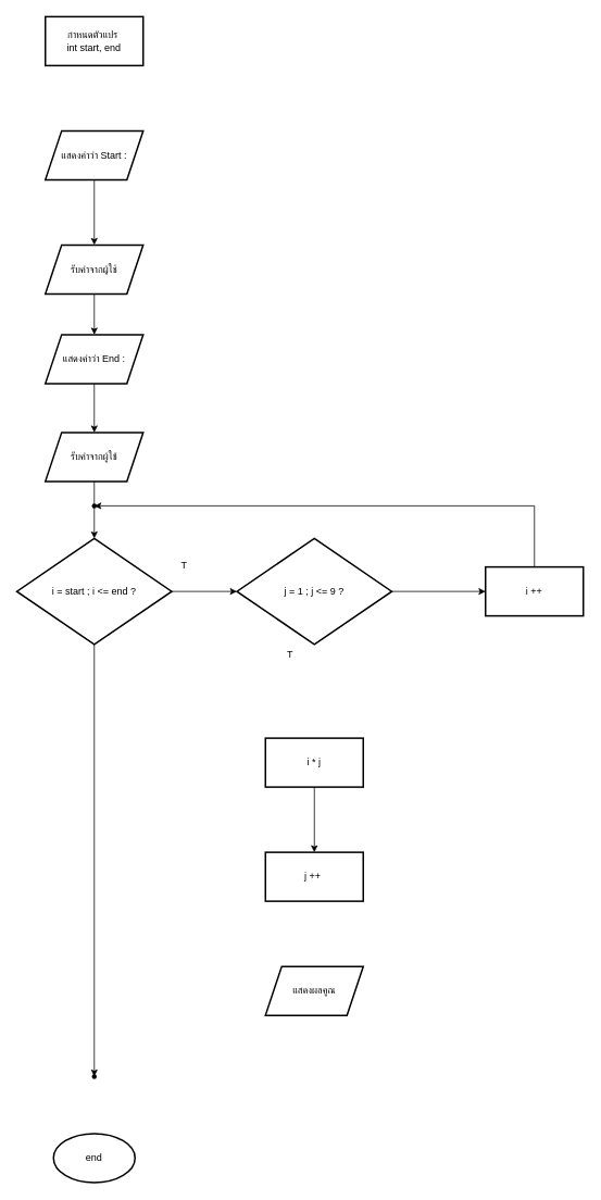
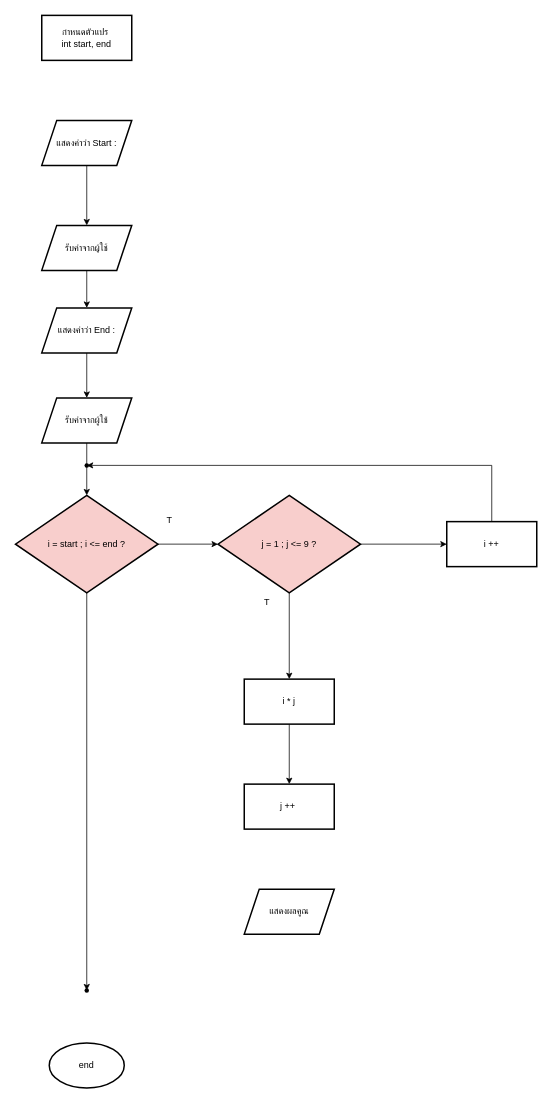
  <mxCell id="0" />
  <mxCell id="1" parent="0" />
  <mxCell id="2" value="กำหนดตัวแปร&amp;nbsp;&lt;div&gt;int start, end&lt;/div&gt;" style="whiteSpace=wrap;html=1;strokeWidth=2;" vertex="1" parent="1"><mxGeometry x="55" y="20" width="120" height="60" as="geometry" /></mxCell>
  <mxCell id="3" value="" style="edgeStyle=orthogonalEdgeStyle;rounded=0;orthogonalLoop=1;jettySize=auto;html=1;" edge="1" parent="1" source="4" target="6"><mxGeometry relative="1" as="geometry" /></mxCell>
  <mxCell id="4" value="แสดงคำว่า Start :" style="shape=parallelogram;perimeter=parallelogramPerimeter;whiteSpace=wrap;html=1;fixedSize=1;strokeWidth=2;" vertex="1" parent="1"><mxGeometry x="55" y="160" width="120" height="60" as="geometry" /></mxCell>
  <mxCell id="5" value="" style="edgeStyle=orthogonalEdgeStyle;rounded=0;orthogonalLoop=1;jettySize=auto;html=1;" edge="1" parent="1" source="6" target="8"><mxGeometry relative="1" as="geometry" /></mxCell>
  <mxCell id="6" value="รับค่าจากผู้ใช้" style="shape=parallelogram;perimeter=parallelogramPerimeter;whiteSpace=wrap;html=1;fixedSize=1;strokeWidth=2;" vertex="1" parent="1"><mxGeometry x="55" y="300" width="120" height="60" as="geometry" /></mxCell>
  <mxCell id="7" value="" style="edgeStyle=orthogonalEdgeStyle;rounded=0;orthogonalLoop=1;jettySize=auto;html=1;" edge="1" parent="1" source="8" target="10"><mxGeometry relative="1" as="geometry" /></mxCell>
  <mxCell id="8" value="แสดงคำว่า End :" style="shape=parallelogram;perimeter=parallelogramPerimeter;whiteSpace=wrap;html=1;fixedSize=1;strokeWidth=2;" vertex="1" parent="1"><mxGeometry x="55" y="410" width="120" height="60" as="geometry" /></mxCell>
  <mxCell id="9" value="" style="edgeStyle=orthogonalEdgeStyle;rounded=0;orthogonalLoop=1;jettySize=auto;html=1;" edge="1" parent="1" source="10" target="13"><mxGeometry relative="1" as="geometry" /></mxCell>
  <mxCell id="10" value="รับค่าจากผู้ใช้" style="shape=parallelogram;perimeter=parallelogramPerimeter;whiteSpace=wrap;html=1;fixedSize=1;strokeWidth=2;" vertex="1" parent="1"><mxGeometry x="55" y="530" width="120" height="60" as="geometry" /></mxCell>
  <mxCell id="11" value="" style="edgeStyle=orthogonalEdgeStyle;rounded=0;orthogonalLoop=1;jettySize=auto;html=1;" edge="1" parent="1" source="13" target="16"><mxGeometry relative="1" as="geometry" /></mxCell>
  <mxCell id="12" style="edgeStyle=orthogonalEdgeStyle;rounded=0;orthogonalLoop=1;jettySize=auto;html=1;exitX=0.5;exitY=1;exitDx=0;exitDy=0;" edge="1" parent="1" source="13" target="27"><mxGeometry relative="1" as="geometry" /></mxCell>
- <mxCell id="13" value="i = start ; i &amp;lt;= end ?" style="rhombus;whiteSpace=wrap;html=1;strokeWidth=2;" vertex="1" parent="1"><mxGeometry x="20" y="660" width="190" height="130" as="geometry" /></mxCell>
+ <mxCell id="13" value="i = start ; i &amp;lt;= end ?" style="rhombus;whiteSpace=wrap;html=1;strokeWidth=2;fillColor=#f8cecc;" vertex="1" parent="1"><mxGeometry x="20" y="660" width="190" height="130" as="geometry" /></mxCell>
+ <mxCell id="14" value="" style="edgeStyle=orthogonalEdgeStyle;rounded=0;orthogonalLoop=1;jettySize=auto;html=1;" edge="1" parent="1" source="16" target="19"><mxGeometry relative="1" as="geometry" /></mxCell>
  <mxCell id="15" value="" style="edgeStyle=orthogonalEdgeStyle;rounded=0;orthogonalLoop=1;jettySize=auto;html=1;" edge="1" parent="1" source="16" target="22"><mxGeometry relative="1" as="geometry" /></mxCell>
- <mxCell id="16" value="j = 1 ; j &amp;lt;= 9 ?" style="rhombus;whiteSpace=wrap;html=1;strokeWidth=2;" vertex="1" parent="1"><mxGeometry x="290" y="660" width="190" height="130" as="geometry" /></mxCell>
+ <mxCell id="16" value="j = 1 ; j &amp;lt;= 9 ?" style="rhombus;whiteSpace=wrap;html=1;strokeWidth=2;fillColor=#f8cecc;" vertex="1" parent="1"><mxGeometry x="290" y="660" width="190" height="130" as="geometry" /></mxCell>
  <mxCell id="17" value="T" style="text;html=1;align=center;verticalAlign=middle;resizable=0;points=[];autosize=1;strokeColor=none;fillColor=none;" vertex="1" parent="1"><mxGeometry x="210" y="678" width="30" height="30" as="geometry" /></mxCell>
  <mxCell id="18" value="" style="edgeStyle=orthogonalEdgeStyle;rounded=0;orthogonalLoop=1;jettySize=auto;html=1;" edge="1" parent="1" source="19" target="20"><mxGeometry relative="1" as="geometry" /></mxCell>
  <mxCell id="19" value="i * j" style="whiteSpace=wrap;html=1;strokeWidth=2;" vertex="1" parent="1"><mxGeometry x="325" y="905" width="120" height="60" as="geometry" /></mxCell>
  <mxCell id="20" value="j ++&amp;nbsp;" style="whiteSpace=wrap;html=1;strokeWidth=2;" vertex="1" parent="1"><mxGeometry x="325" y="1045" width="120" height="60" as="geometry" /></mxCell>
  <mxCell id="21" value="T" style="text;html=1;align=center;verticalAlign=middle;resizable=0;points=[];autosize=1;strokeColor=none;fillColor=none;" vertex="1" parent="1"><mxGeometry x="340" y="788" width="30" height="30" as="geometry" /></mxCell>
  <mxCell id="22" value="i ++" style="whiteSpace=wrap;html=1;strokeWidth=2;" vertex="1" parent="1"><mxGeometry x="595" y="695" width="120" height="60" as="geometry" /></mxCell>
  <mxCell id="23" value="" style="shape=waypoint;sketch=0;fillStyle=solid;size=6;pointerEvents=1;points=[];fillColor=none;resizable=0;rotatable=0;perimeter=centerPerimeter;snapToPoint=1;" vertex="1" parent="1"><mxGeometry x="105" y="610" width="20" height="20" as="geometry" /></mxCell>
  <mxCell id="24" style="edgeStyle=orthogonalEdgeStyle;rounded=0;orthogonalLoop=1;jettySize=auto;html=1;exitX=0.5;exitY=0;exitDx=0;exitDy=0;entryX=1.15;entryY=0.2;entryDx=0;entryDy=0;entryPerimeter=0;" edge="1" parent="1" source="22" target="23"><mxGeometry relative="1" as="geometry"><Array as="points"><mxPoint x="655" y="620" /></Array></mxGeometry></mxCell>
  <mxCell id="25" value="แสดงผลคูณ" style="shape=parallelogram;perimeter=parallelogramPerimeter;whiteSpace=wrap;html=1;fixedSize=1;strokeWidth=2;" vertex="1" parent="1"><mxGeometry x="325" y="1185" width="120" height="60" as="geometry" /></mxCell>
  <mxCell id="26" value="end" style="strokeWidth=2;html=1;shape=mxgraph.flowchart.start_1;whiteSpace=wrap;" vertex="1" parent="1"><mxGeometry x="65" y="1390" width="100" height="60" as="geometry" /></mxCell>
  <mxCell id="27" value="" style="shape=waypoint;sketch=0;fillStyle=solid;size=6;pointerEvents=1;points=[];fillColor=none;resizable=0;rotatable=0;perimeter=centerPerimeter;snapToPoint=1;" vertex="1" parent="1"><mxGeometry x="105" y="1310" width="20" height="20" as="geometry" /></mxCell>
